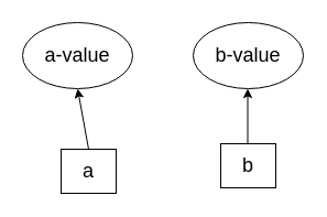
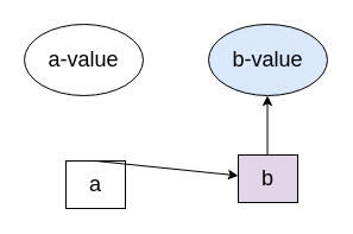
  <mxCell id="0" />
  <mxCell id="1" parent="0" />
  <mxCell id="2" value="&lt;font style=&quot;font-size: 18px;&quot;&gt;a&lt;/font&gt;" style="rounded=0;whiteSpace=wrap;html=1;" vertex="1" parent="1"><mxGeometry x="55" y="135" width="50" height="40" as="geometry" /></mxCell>
- <mxCell id="3" value="&lt;font style=&quot;font-size: 18px;&quot;&gt;b&lt;/font&gt;" style="rounded=0;whiteSpace=wrap;html=1;" vertex="1" parent="1"><mxGeometry x="200" y="130" width="50" height="40" as="geometry" /></mxCell>
+ <mxCell id="3" value="&lt;font style=&quot;font-size: 18px;&quot;&gt;b&lt;/font&gt;" style="rounded=0;whiteSpace=wrap;html=1;fillColor=#e1d5e7;" vertex="1" parent="1"><mxGeometry x="200" y="130" width="50" height="40" as="geometry" /></mxCell>
  <mxCell id="4" value="a-value" style="ellipse;whiteSpace=wrap;html=1;fontSize=18;" vertex="1" parent="1"><mxGeometry x="20" y="20" width="100" height="60" as="geometry" /></mxCell>
- <mxCell id="5" value="b-value" style="ellipse;whiteSpace=wrap;html=1;fontSize=18;" vertex="1" parent="1"><mxGeometry x="175" y="20" width="100" height="60" as="geometry" /></mxCell>
- <mxCell id="6" value="" style="endArrow=classic;html=1;fontSize=18;entryX=0.5;entryY=1;entryDx=0;entryDy=0;exitX=0.5;exitY=0;exitDx=0;exitDy=0;" edge="1" parent="1" source="2" target="4"><mxGeometry width="50" height="50" relative="1" as="geometry"><mxPoint x="-5" y="180" as="sourcePoint" /><mxPoint x="45" y="130" as="targetPoint" /></mxGeometry></mxCell>
+ <mxCell id="5" value="b-value" style="ellipse;whiteSpace=wrap;html=1;fontSize=18;fillColor=#dae8fc;" vertex="1" parent="1"><mxGeometry x="175" y="20" width="100" height="60" as="geometry" /></mxCell>
+ <mxCell id="6" value="" style="endArrow=classic;html=1;fontSize=18;exitX=0.5;exitY=0;exitDx=0;exitDy=0;" edge="1" parent="1" source="2" target="3"><mxGeometry width="50" height="50" relative="1" as="geometry"><mxPoint x="-5" y="180" as="sourcePoint" /><mxPoint x="45" y="130" as="targetPoint" /></mxGeometry></mxCell>
  <mxCell id="7" value="" style="endArrow=classic;html=1;fontSize=18;entryX=0.5;entryY=1;entryDx=0;entryDy=0;exitX=0.5;exitY=0;exitDx=0;exitDy=0;" edge="1" parent="1"><mxGeometry width="50" height="50" relative="1" as="geometry"><mxPoint x="224.5" y="130" as="sourcePoint" /><mxPoint x="224.5" y="80" as="targetPoint" /></mxGeometry></mxCell>
